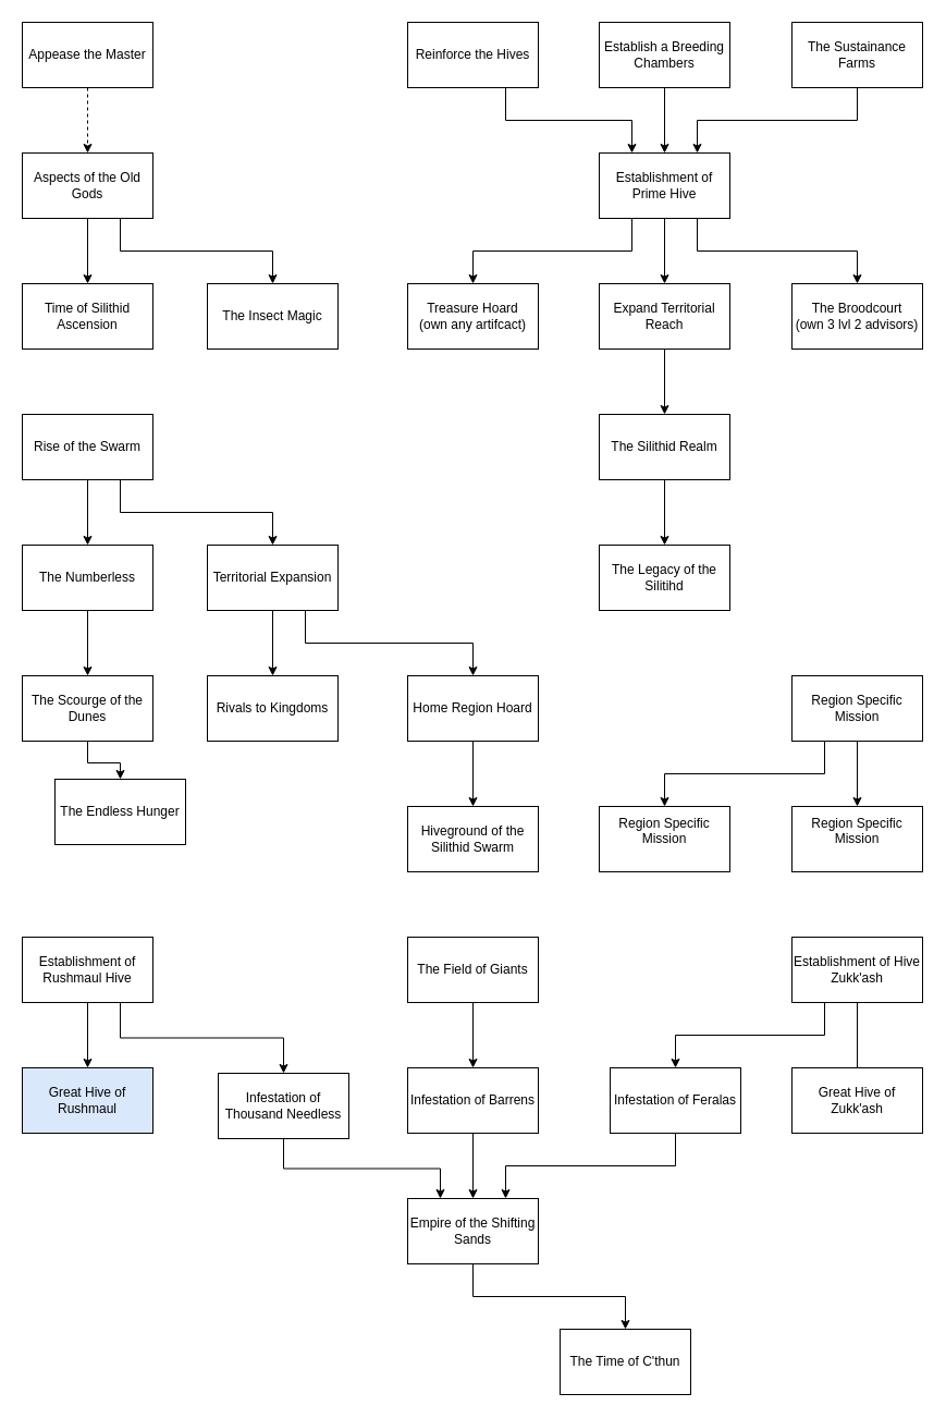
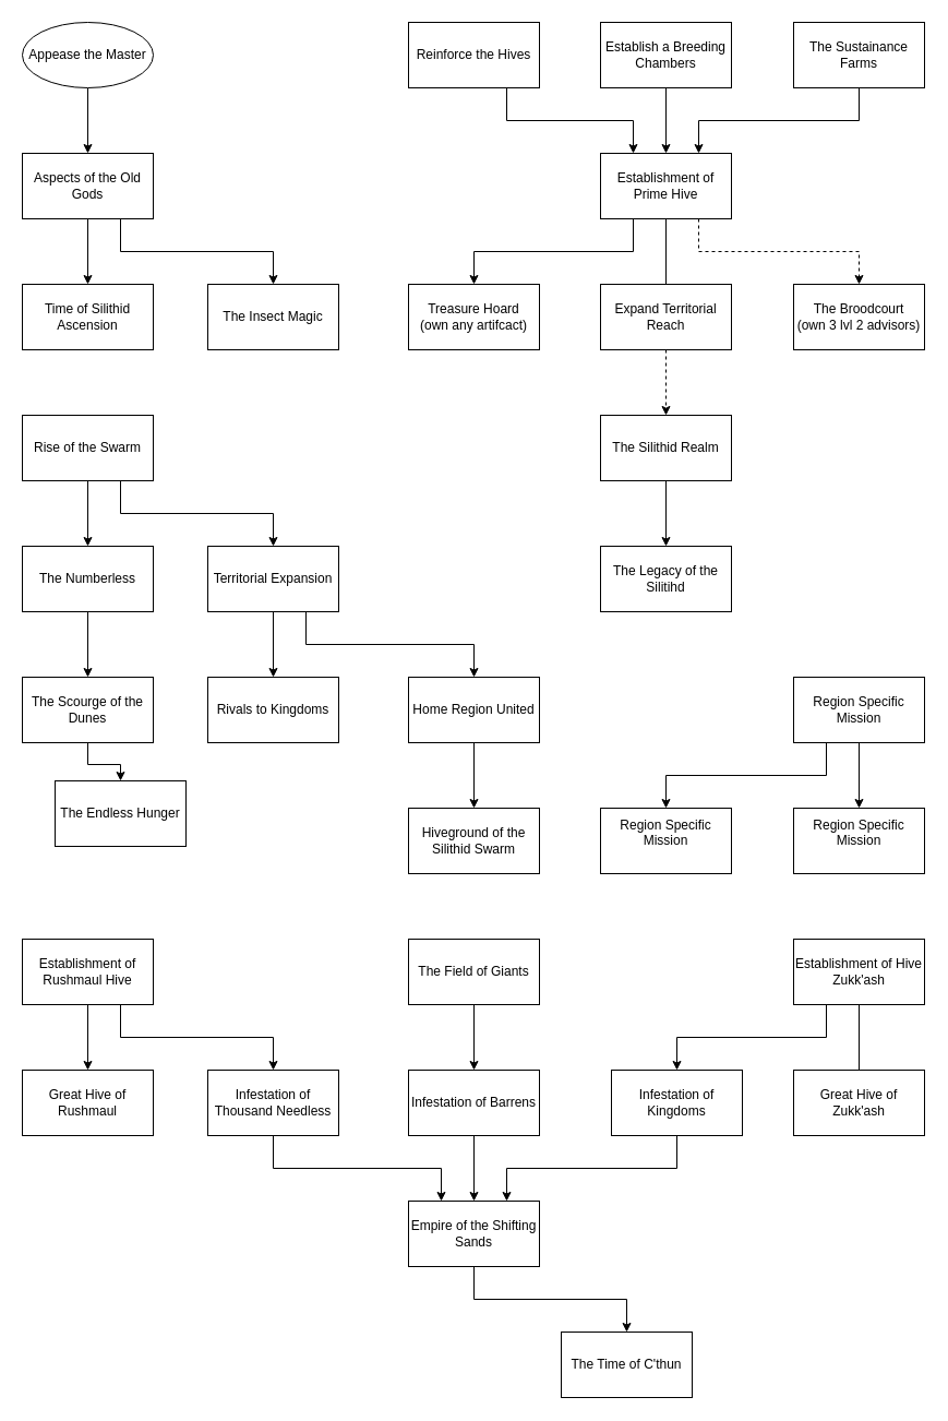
  <mxCell id="0" />
  <mxCell id="1" parent="0" />
  <mxCell id="2" style="edgeStyle=orthogonalEdgeStyle;rounded=0;orthogonalLoop=1;jettySize=auto;html=1;exitX=0.75;exitY=1;exitDx=0;exitDy=0;entryX=0.25;entryY=0;entryDx=0;entryDy=0;" edge="1" parent="1" source="3" target="13"><mxGeometry relative="1" as="geometry" /></mxCell>
  <mxCell id="3" value="Reinforce the Hives" style="rounded=0;whiteSpace=wrap;html=1;" vertex="1" parent="1"><mxGeometry x="374" width="120" height="60" as="geometry" y="20" /></mxCell>
- <mxCell id="4" style="edgeStyle=orthogonalEdgeStyle;rounded=0;orthogonalLoop=1;jettySize=auto;html=1;exitX=0.5;exitY=1;exitDx=0;exitDy=0;dashed=1;" edge="1" parent="1" source="5" target="16"><mxGeometry relative="1" as="geometry" /></mxCell>
- <mxCell id="5" value="Appease the Master" style="rounded=0;whiteSpace=wrap;html=1;" vertex="1" parent="1"><mxGeometry width="120" height="60" as="geometry" x="20" y="20" /></mxCell>
+ <mxCell id="4" style="edgeStyle=orthogonalEdgeStyle;rounded=0;orthogonalLoop=1;jettySize=auto;html=1;exitX=0.5;exitY=1;exitDx=0;exitDy=0;" edge="1" parent="1" source="5" target="16"><mxGeometry relative="1" as="geometry" /></mxCell>
+ <mxCell id="5" value="Appease the Master" style="ellipse;whiteSpace=wrap;html=1;" vertex="1" parent="1"><mxGeometry width="120" height="60" as="geometry" x="20" y="20" /></mxCell>
  <mxCell id="6" style="edgeStyle=orthogonalEdgeStyle;rounded=0;orthogonalLoop=1;jettySize=auto;html=1;exitX=0.5;exitY=1;exitDx=0;exitDy=0;entryX=0.75;entryY=0;entryDx=0;entryDy=0;" edge="1" parent="1" source="7" target="13"><mxGeometry relative="1" as="geometry" /></mxCell>
  <mxCell id="7" value="The Sustainance Farms" style="rounded=0;whiteSpace=wrap;html=1;" vertex="1" parent="1"><mxGeometry x="727" width="120" height="60" as="geometry" y="20" /></mxCell>
  <mxCell id="8" style="edgeStyle=orthogonalEdgeStyle;rounded=0;orthogonalLoop=1;jettySize=auto;html=1;exitX=0.5;exitY=1;exitDx=0;exitDy=0;" edge="1" parent="1" source="9" target="13"><mxGeometry relative="1" as="geometry" /></mxCell>
  <mxCell id="9" value="Establish a Breeding Chambers" style="rounded=0;whiteSpace=wrap;html=1;" vertex="1" parent="1"><mxGeometry x="550" width="120" height="60" as="geometry" y="20" /></mxCell>
- <mxCell id="10" style="edgeStyle=orthogonalEdgeStyle;rounded=0;orthogonalLoop=1;jettySize=auto;html=1;exitX=0.5;exitY=1;exitDx=0;exitDy=0;" edge="1" parent="1" source="13" target="19"><mxGeometry relative="1" as="geometry" /></mxCell>
- <mxCell id="11" style="edgeStyle=orthogonalEdgeStyle;rounded=0;orthogonalLoop=1;jettySize=auto;html=1;exitX=0.75;exitY=1;exitDx=0;exitDy=0;" edge="1" parent="1" source="13" target="20"><mxGeometry relative="1" as="geometry" /></mxCell>
+ <mxCell id="10" style="edgeStyle=orthogonalEdgeStyle;rounded=0;orthogonalLoop=1;jettySize=auto;html=1;exitX=0.5;exitY=1;exitDx=0;exitDy=0;endArrow=none;" edge="1" parent="1" source="13" target="19"><mxGeometry relative="1" as="geometry" /></mxCell>
+ <mxCell id="11" style="edgeStyle=orthogonalEdgeStyle;rounded=0;orthogonalLoop=1;jettySize=auto;html=1;exitX=0.75;exitY=1;exitDx=0;exitDy=0;dashed=1;" edge="1" parent="1" source="13" target="20"><mxGeometry relative="1" as="geometry" /></mxCell>
  <mxCell id="12" style="edgeStyle=orthogonalEdgeStyle;rounded=0;orthogonalLoop=1;jettySize=auto;html=1;exitX=0.25;exitY=1;exitDx=0;exitDy=0;" edge="1" parent="1" source="13" target="21"><mxGeometry relative="1" as="geometry" /></mxCell>
  <mxCell id="13" value="Establishment of Prime Hive" style="rounded=0;whiteSpace=wrap;html=1;" vertex="1" parent="1"><mxGeometry x="550" y="140" width="120" height="60" as="geometry" /></mxCell>
  <mxCell id="14" style="edgeStyle=orthogonalEdgeStyle;rounded=0;orthogonalLoop=1;jettySize=auto;html=1;exitX=0.5;exitY=1;exitDx=0;exitDy=0;" edge="1" parent="1" source="16" target="17"><mxGeometry relative="1" as="geometry" /></mxCell>
  <mxCell id="15" style="edgeStyle=orthogonalEdgeStyle;rounded=0;orthogonalLoop=1;jettySize=auto;html=1;exitX=0.75;exitY=1;exitDx=0;exitDy=0;" edge="1" parent="1" source="16" target="40"><mxGeometry relative="1" as="geometry" /></mxCell>
  <mxCell id="16" value="Aspects of the Old Gods" style="rounded=0;whiteSpace=wrap;html=1;" vertex="1" parent="1"><mxGeometry y="140" width="120" height="60" as="geometry" x="20" /></mxCell>
  <mxCell id="17" value="Time of Silithid Ascension" style="rounded=0;whiteSpace=wrap;html=1;" vertex="1" parent="1"><mxGeometry y="260" width="120" height="60" as="geometry" x="20" /></mxCell>
- <mxCell id="18" style="edgeStyle=orthogonalEdgeStyle;rounded=0;orthogonalLoop=1;jettySize=auto;html=1;" edge="1" parent="1" source="19" target="23"><mxGeometry relative="1" as="geometry" /></mxCell>
+ <mxCell id="18" style="edgeStyle=orthogonalEdgeStyle;rounded=0;orthogonalLoop=1;jettySize=auto;html=1;dashed=1;" edge="1" parent="1" source="19" target="23"><mxGeometry relative="1" as="geometry" /></mxCell>
  <mxCell id="19" value="Expand Territorial Reach" style="rounded=0;whiteSpace=wrap;html=1;" vertex="1" parent="1"><mxGeometry x="550" y="260" width="120" height="60" as="geometry" /></mxCell>
  <mxCell id="20" value="The Broodcourt&lt;br&gt;(own 3 lvl 2 advisors)" style="rounded=0;whiteSpace=wrap;html=1;" vertex="1" parent="1"><mxGeometry x="727" y="260" width="120" height="60" as="geometry" /></mxCell>
  <mxCell id="21" value="Treasure Hoard&lt;br&gt;(own any artifcact)" style="rounded=0;whiteSpace=wrap;html=1;" vertex="1" parent="1"><mxGeometry x="374" y="260" width="120" height="60" as="geometry" /></mxCell>
  <mxCell id="22" style="edgeStyle=orthogonalEdgeStyle;rounded=0;orthogonalLoop=1;jettySize=auto;html=1;exitX=0.5;exitY=1;exitDx=0;exitDy=0;" edge="1" parent="1" source="23" target="24"><mxGeometry relative="1" as="geometry" /></mxCell>
  <mxCell id="23" value="The Silithid Realm" style="rounded=0;whiteSpace=wrap;html=1;" vertex="1" parent="1"><mxGeometry x="550" y="380" width="120" height="60" as="geometry" /></mxCell>
  <mxCell id="24" value="The Legacy of the Silitihd" style="rounded=0;whiteSpace=wrap;html=1;" vertex="1" parent="1"><mxGeometry x="550" y="500" width="120" height="60" as="geometry" /></mxCell>
  <mxCell id="25" style="edgeStyle=orthogonalEdgeStyle;rounded=0;orthogonalLoop=1;jettySize=auto;html=1;exitX=0.5;exitY=1;exitDx=0;exitDy=0;" edge="1" parent="1" source="27" target="29"><mxGeometry relative="1" as="geometry" /></mxCell>
  <mxCell id="26" style="edgeStyle=orthogonalEdgeStyle;rounded=0;orthogonalLoop=1;jettySize=auto;html=1;exitX=0.75;exitY=1;exitDx=0;exitDy=0;" edge="1" parent="1" source="27" target="32"><mxGeometry relative="1" as="geometry" /></mxCell>
  <mxCell id="27" value="Rise of the Swarm" style="rounded=0;whiteSpace=wrap;html=1;" vertex="1" parent="1"><mxGeometry y="380" width="120" height="60" as="geometry" x="20" /></mxCell>
  <mxCell id="28" style="edgeStyle=orthogonalEdgeStyle;rounded=0;orthogonalLoop=1;jettySize=auto;html=1;exitX=0.5;exitY=1;exitDx=0;exitDy=0;" edge="1" parent="1" source="29" target="34"><mxGeometry relative="1" as="geometry" /></mxCell>
  <mxCell id="29" value="The Numberless" style="rounded=0;whiteSpace=wrap;html=1;" vertex="1" parent="1"><mxGeometry y="500" width="120" height="60" as="geometry" x="20" /></mxCell>
  <mxCell id="30" style="edgeStyle=orthogonalEdgeStyle;rounded=0;orthogonalLoop=1;jettySize=auto;html=1;exitX=0.5;exitY=1;exitDx=0;exitDy=0;" edge="1" parent="1" source="32" target="35"><mxGeometry relative="1" as="geometry" /></mxCell>
  <mxCell id="31" style="edgeStyle=orthogonalEdgeStyle;rounded=0;orthogonalLoop=1;jettySize=auto;html=1;exitX=0.75;exitY=1;exitDx=0;exitDy=0;" edge="1" parent="1" source="32" target="37"><mxGeometry relative="1" as="geometry" /></mxCell>
  <mxCell id="32" value="Territorial Expansion" style="rounded=0;whiteSpace=wrap;html=1;" vertex="1" parent="1"><mxGeometry x="190" y="500" width="120" height="60" as="geometry" /></mxCell>
  <mxCell id="33" style="edgeStyle=orthogonalEdgeStyle;rounded=0;orthogonalLoop=1;jettySize=auto;html=1;exitX=0.5;exitY=1;exitDx=0;exitDy=0;" edge="1" parent="1" source="34" target="39"><mxGeometry relative="1" as="geometry" /></mxCell>
  <mxCell id="34" value="The Scourge of the Dunes" style="rounded=0;whiteSpace=wrap;html=1;" vertex="1" parent="1"><mxGeometry y="620" width="120" height="60" as="geometry" x="20" /></mxCell>
  <mxCell id="35" value="Rivals to Kingdoms" style="rounded=0;whiteSpace=wrap;html=1;" vertex="1" parent="1"><mxGeometry x="190" y="620" width="120" height="60" as="geometry" /></mxCell>
  <mxCell id="36" style="edgeStyle=orthogonalEdgeStyle;rounded=0;orthogonalLoop=1;jettySize=auto;html=1;exitX=0.5;exitY=1;exitDx=0;exitDy=0;" edge="1" parent="1" source="37" target="38"><mxGeometry relative="1" as="geometry" /></mxCell>
- <mxCell id="37" value="Home Region Hoard" style="rounded=0;whiteSpace=wrap;html=1;" vertex="1" parent="1"><mxGeometry x="374" y="620" width="120" height="60" as="geometry" /></mxCell>
+ <mxCell id="37" value="Home Region United" style="rounded=0;whiteSpace=wrap;html=1;" vertex="1" parent="1"><mxGeometry x="374" y="620" width="120" height="60" as="geometry" /></mxCell>
  <mxCell id="38" value="Hiveground of the Silithid Swarm" style="rounded=0;whiteSpace=wrap;html=1;" vertex="1" parent="1"><mxGeometry x="374" y="740" width="120" height="60" as="geometry" /></mxCell>
  <mxCell id="39" value="The Endless Hunger" style="rounded=0;whiteSpace=wrap;html=1;" vertex="1" parent="1"><mxGeometry x="50" y="715" width="120" height="60" as="geometry" /></mxCell>
  <mxCell id="40" value="The Insect Magic" style="rounded=0;whiteSpace=wrap;html=1;" vertex="1" parent="1"><mxGeometry x="190" y="260" width="120" height="60" as="geometry" /></mxCell>
  <mxCell id="41" style="edgeStyle=orthogonalEdgeStyle;rounded=0;orthogonalLoop=1;jettySize=auto;html=1;exitX=0.5;exitY=1;exitDx=0;exitDy=0;entryX=0.5;entryY=0;entryDx=0;entryDy=0;" edge="1" parent="1" source="43" target="57"><mxGeometry relative="1" as="geometry" /></mxCell>
  <mxCell id="42" style="edgeStyle=orthogonalEdgeStyle;rounded=0;orthogonalLoop=1;jettySize=auto;html=1;exitX=0.75;exitY=1;exitDx=0;exitDy=0;" edge="1" parent="1" source="43" target="48"><mxGeometry relative="1" as="geometry" /></mxCell>
  <mxCell id="43" value="Establishment of Rushmaul Hive" style="rounded=0;whiteSpace=wrap;html=1;" vertex="1" parent="1"><mxGeometry y="860" width="120" height="60" as="geometry" x="20" /></mxCell>
  <mxCell id="44" style="edgeStyle=orthogonalEdgeStyle;rounded=0;orthogonalLoop=1;jettySize=auto;html=1;exitX=0.25;exitY=1;exitDx=0;exitDy=0;" edge="1" parent="1" source="46" target="50"><mxGeometry relative="1" as="geometry" /></mxCell>
  <mxCell id="45" style="edgeStyle=orthogonalEdgeStyle;rounded=0;orthogonalLoop=1;jettySize=auto;html=1;exitX=0.5;exitY=1;exitDx=0;exitDy=0;endArrow=none;" edge="1" parent="1" source="46" target="58"><mxGeometry relative="1" as="geometry" /></mxCell>
  <mxCell id="46" value="Establishment of Hive Zukk'ash" style="rounded=0;whiteSpace=wrap;html=1;" vertex="1" parent="1"><mxGeometry x="727" y="860" width="120" height="60" as="geometry" /></mxCell>
  <mxCell id="47" style="edgeStyle=orthogonalEdgeStyle;rounded=0;orthogonalLoop=1;jettySize=auto;html=1;exitX=0.5;exitY=1;exitDx=0;exitDy=0;entryX=0.25;entryY=0;entryDx=0;entryDy=0;" edge="1" parent="1" source="48" target="56"><mxGeometry relative="1" as="geometry" /></mxCell>
- <mxCell id="48" value="Infestation of Thousand Needless" style="rounded=0;whiteSpace=wrap;html=1;" vertex="1" parent="1"><mxGeometry x="200" y="985" width="120" height="60" as="geometry" /></mxCell>
+ <mxCell id="48" value="Infestation of Thousand Needless" style="rounded=0;whiteSpace=wrap;html=1;" vertex="1" parent="1"><mxGeometry x="190" y="980" width="120" height="60" as="geometry" /></mxCell>
  <mxCell id="49" style="edgeStyle=orthogonalEdgeStyle;rounded=0;orthogonalLoop=1;jettySize=auto;html=1;exitX=0.5;exitY=1;exitDx=0;exitDy=0;entryX=0.75;entryY=0;entryDx=0;entryDy=0;" edge="1" parent="1" source="50" target="56"><mxGeometry relative="1" as="geometry" /></mxCell>
- <mxCell id="50" value="Infestation of Feralas" style="rounded=0;whiteSpace=wrap;html=1;" vertex="1" parent="1"><mxGeometry x="560" y="980" width="120" height="60" as="geometry" /></mxCell>
+ <mxCell id="50" value="Infestation of Kingdoms" style="rounded=0;whiteSpace=wrap;html=1;" vertex="1" parent="1"><mxGeometry x="560" y="980" width="120" height="60" as="geometry" /></mxCell>
  <mxCell id="51" style="edgeStyle=orthogonalEdgeStyle;rounded=0;orthogonalLoop=1;jettySize=auto;html=1;exitX=0.5;exitY=1;exitDx=0;exitDy=0;" edge="1" parent="1" source="52" target="54"><mxGeometry relative="1" as="geometry" /></mxCell>
  <mxCell id="52" value="The Field of Giants" style="rounded=0;whiteSpace=wrap;html=1;" vertex="1" parent="1"><mxGeometry x="374" y="860" width="120" height="60" as="geometry" /></mxCell>
  <mxCell id="53" style="edgeStyle=orthogonalEdgeStyle;rounded=0;orthogonalLoop=1;jettySize=auto;html=1;exitX=0.5;exitY=1;exitDx=0;exitDy=0;" edge="1" parent="1" source="54" target="56"><mxGeometry relative="1" as="geometry" /></mxCell>
  <mxCell id="54" value="Infestation of Barrens" style="rounded=0;whiteSpace=wrap;html=1;" vertex="1" parent="1"><mxGeometry x="374" y="980" width="120" height="60" as="geometry" /></mxCell>
  <mxCell id="55" style="edgeStyle=orthogonalEdgeStyle;rounded=0;orthogonalLoop=1;jettySize=auto;html=1;exitX=0.5;exitY=1;exitDx=0;exitDy=0;" edge="1" parent="1" source="56" target="59"><mxGeometry relative="1" as="geometry" /></mxCell>
  <mxCell id="56" value="Empire of the Shifting Sands" style="rounded=0;whiteSpace=wrap;html=1;" vertex="1" parent="1"><mxGeometry x="374" y="1100" width="120" height="60" as="geometry" /></mxCell>
- <mxCell id="57" value="Great Hive of Rushmaul" style="rounded=0;whiteSpace=wrap;html=1;fillColor=#dae8fc;" vertex="1" parent="1"><mxGeometry y="980" width="120" height="60" as="geometry" x="20" /></mxCell>
+ <mxCell id="57" value="Great Hive of Rushmaul" style="rounded=0;whiteSpace=wrap;html=1;" vertex="1" parent="1"><mxGeometry y="980" width="120" height="60" as="geometry" x="20" /></mxCell>
  <mxCell id="58" value="Great Hive of Zukk'ash" style="rounded=0;whiteSpace=wrap;html=1;" vertex="1" parent="1"><mxGeometry x="727" y="980" width="120" height="60" as="geometry" /></mxCell>
  <mxCell id="59" value="The Time of C'thun" style="rounded=0;whiteSpace=wrap;html=1;" vertex="1" parent="1"><mxGeometry x="514" y="1220" width="120" height="60" as="geometry" /></mxCell>
  <mxCell id="60" style="edgeStyle=orthogonalEdgeStyle;rounded=0;orthogonalLoop=1;jettySize=auto;html=1;" edge="1" parent="1" source="62" target="63"><mxGeometry relative="1" as="geometry" /></mxCell>
  <mxCell id="61" style="edgeStyle=orthogonalEdgeStyle;rounded=0;orthogonalLoop=1;jettySize=auto;html=1;exitX=0.25;exitY=1;exitDx=0;exitDy=0;" edge="1" parent="1" source="62" target="64"><mxGeometry relative="1" as="geometry" /></mxCell>
  <mxCell id="62" value="Region Specific Mission" style="rounded=0;whiteSpace=wrap;html=1;" vertex="1" parent="1"><mxGeometry x="727" y="620" width="120" height="60" as="geometry" /></mxCell>
  <mxCell id="63" value="&#10;Region Specific Mission&#10;&#10;" style="rounded=0;whiteSpace=wrap;html=1;" vertex="1" parent="1"><mxGeometry x="727" y="740" width="120" height="60" as="geometry" /></mxCell>
  <mxCell id="64" value="&#10;Region Specific Mission&#10;&#10;" style="rounded=0;whiteSpace=wrap;html=1;" vertex="1" parent="1"><mxGeometry x="550" y="740" width="120" height="60" as="geometry" /></mxCell>
